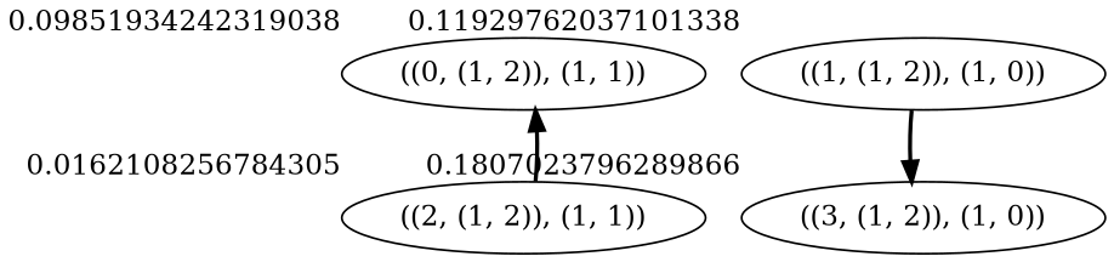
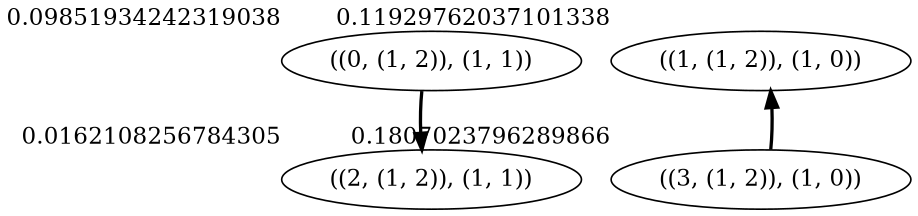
  digraph {
    rankdir=TB
    edge [style=bold]
    "((0, (1, 2)), (1, 1))" [xlabel=0.09851934242319038]
    "((2, (1, 2)), (1, 1))" [xlabel=0.0162108256784305]
    "((1, (1, 2)), (1, 0))" [xlabel=0.11929762037101338]
    "((3, (1, 2)), (1, 0))" [xlabel=0.1807023796289866]
-   "((2, (1, 2)), (1, 1))" -> "((0, (1, 2)), (1, 1))"
-   "((1, (1, 2)), (1, 0))" -> "((3, (1, 2)), (1, 0))"
+   "((0, (1, 2)), (1, 1))" -> "((2, (1, 2)), (1, 1))"
+   "((3, (1, 2)), (1, 0))" -> "((1, (1, 2)), (1, 0))"
  }
